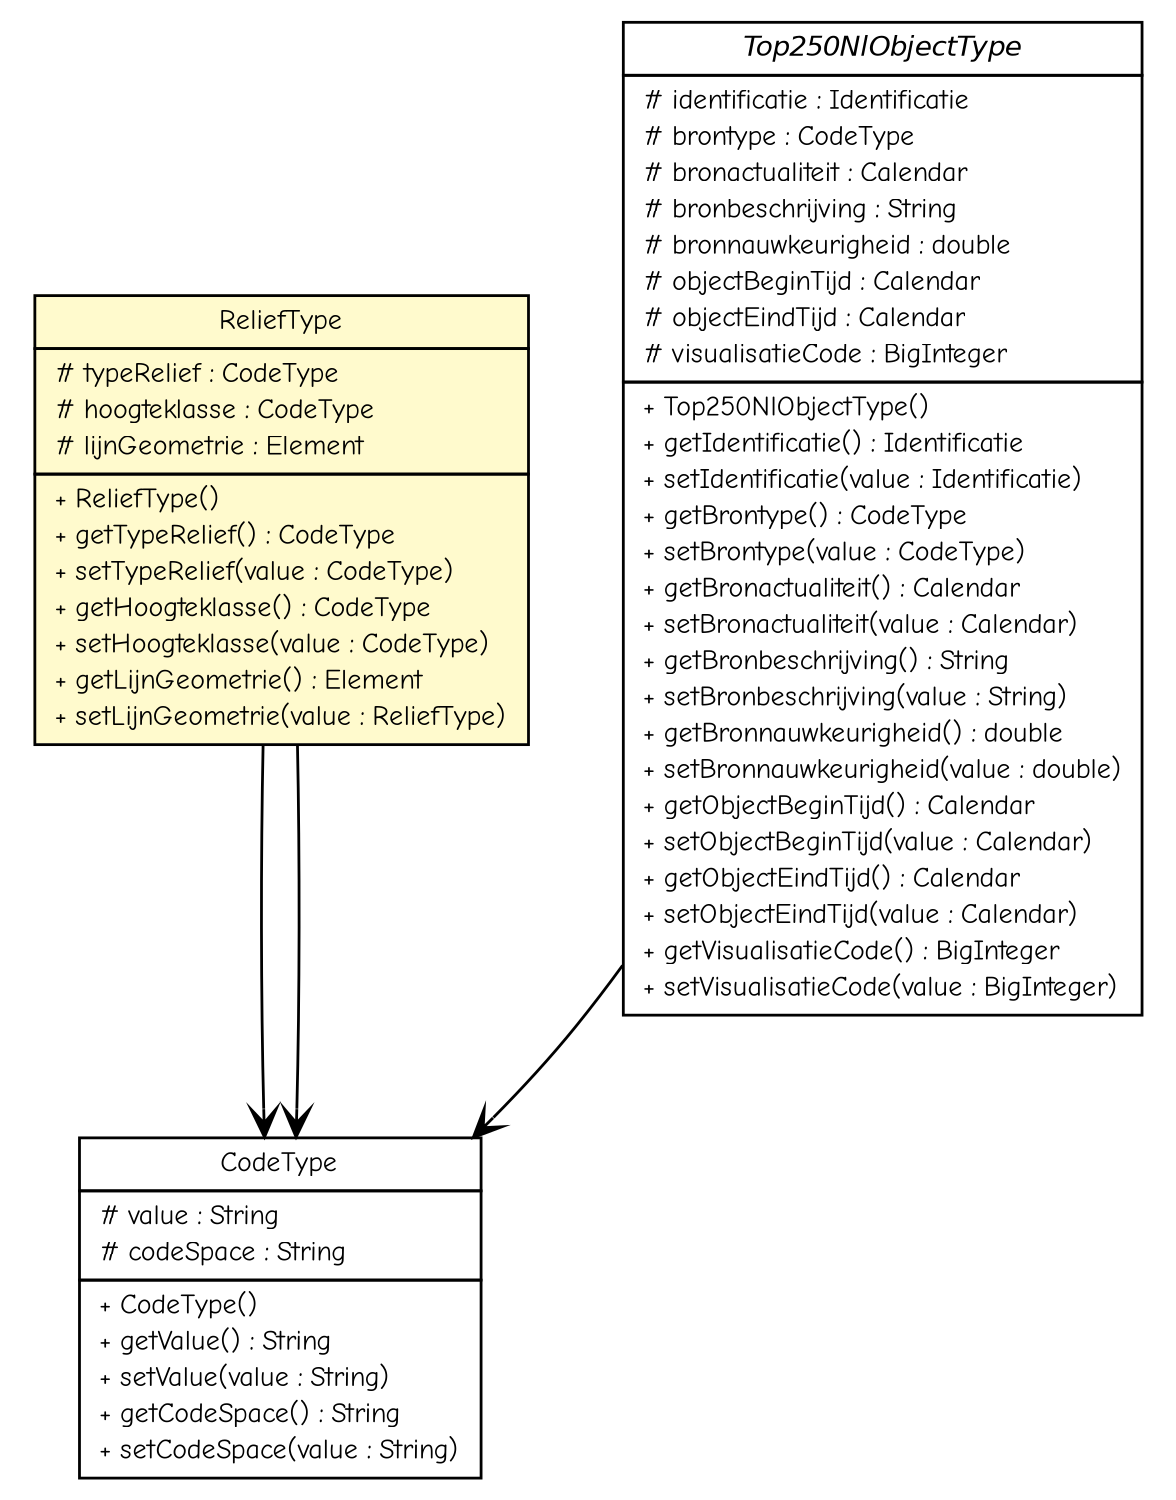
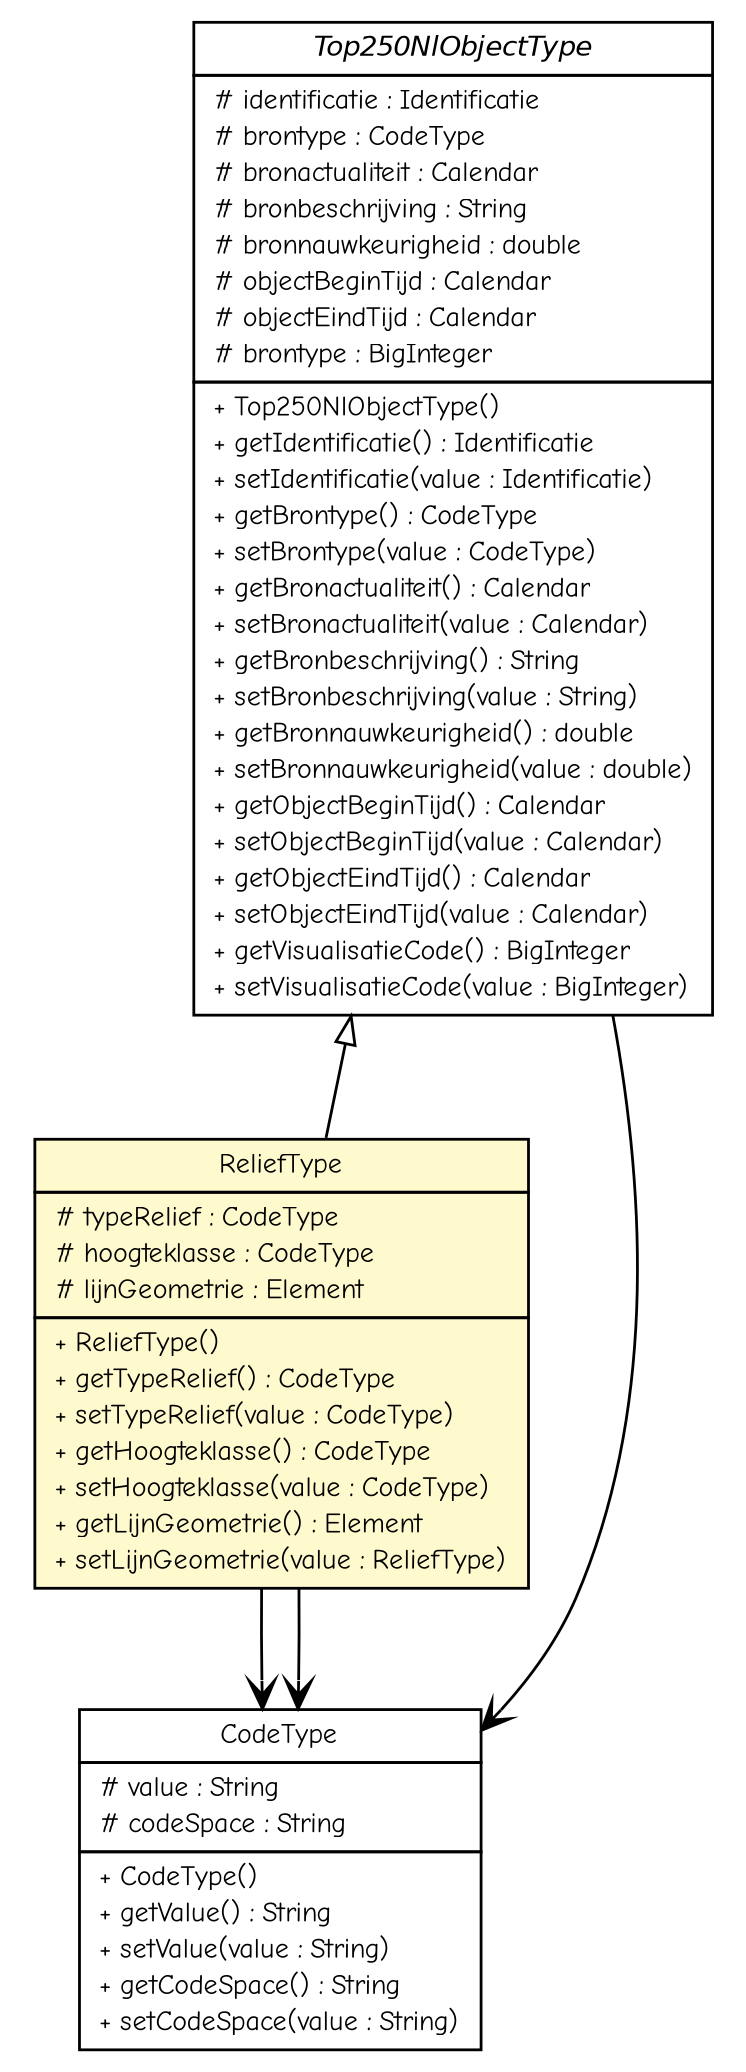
  digraph {
    fontname="Comic Neue"
    nodesep=0.25
    ranksep=0.5
    node [fontcolor=black fontname="Comic Neue" fontsize=10.0 shape=plaintext]
    edge [arrowhead=open color=black fontcolor=black fontname="Comic Neue" fontsize=10.0 headport=p labelfontname=Helvetica labelfontsize=10 tailport=p]
    n1 [label=<<table title="nl.b3p.topnl.top250nl.ReliefType" border="0" cellborder="1" cellspacing="0" cellpadding="2" port="p" bgcolor="lemonChiffon" href="./ReliefType.html"> 		<tr><td><table border="0" cellspacing="0" cellpadding="1"> <tr><td align="center" balign="center"> ReliefType </td></tr> 		</table></td></tr> 		<tr><td><table border="0" cellspacing="0" cellpadding="1"> <tr><td align="left" balign="left"> # typeRelief : CodeType </td></tr> <tr><td align="left" balign="left"> # hoogteklasse : CodeType </td></tr> <tr><td align="left" balign="left"> # lijnGeometrie : Element </td></tr> 		</table></td></tr> 		<tr><td><table border="0" cellspacing="0" cellpadding="1"> <tr><td align="left" balign="left"> + ReliefType() </td></tr> <tr><td align="left" balign="left"> + getTypeRelief() : CodeType </td></tr> <tr><td align="left" balign="left"> + setTypeRelief(value : CodeType) </td></tr> <tr><td align="left" balign="left"> + getHoogteklasse() : CodeType </td></tr> <tr><td align="left" balign="left"> + setHoogteklasse(value : CodeType) </td></tr> <tr><td align="left" balign="left"> + getLijnGeometrie() : Element </td></tr> <tr><td align="left" balign="left"> + setLijnGeometrie(value : ReliefType) </td></tr> 		</table></td></tr> 		</table>>]
    n2 [label=<<table title="nl.b3p.topnl.top250nl.CodeType" border="0" cellborder="1" cellspacing="0" cellpadding="2" port="p" href="./CodeType.html"> 		<tr><td><table border="0" cellspacing="0" cellpadding="1"> <tr><td align="center" balign="center"> CodeType </td></tr> 		</table></td></tr> 		<tr><td><table border="0" cellspacing="0" cellpadding="1"> <tr><td align="left" balign="left"> # value : String </td></tr> <tr><td align="left" balign="left"> # codeSpace : String </td></tr> 		</table></td></tr> 		<tr><td><table border="0" cellspacing="0" cellpadding="1"> <tr><td align="left" balign="left"> + CodeType() </td></tr> <tr><td align="left" balign="left"> + getValue() : String </td></tr> <tr><td align="left" balign="left"> + setValue(value : String) </td></tr> <tr><td align="left" balign="left"> + getCodeSpace() : String </td></tr> <tr><td align="left" balign="left"> + setCodeSpace(value : String) </td></tr> 		</table></td></tr> 		</table>>]
-   n3 [label=<<table title="nl.b3p.topnl.top250nl.Top250NlObjectType" border="0" cellborder="1" cellspacing="0" cellpadding="2" port="p" href="./Top250NlObjectType.html"> 		<tr><td><table border="0" cellspacing="0" cellpadding="1"> <tr><td align="center" balign="center"><font face="Helvetica-Oblique"> Top250NlObjectType </font></td></tr> 		</table></td></tr> 		<tr><td><table border="0" cellspacing="0" cellpadding="1"> <tr><td align="left" balign="left"> # identificatie : Identificatie </td></tr> <tr><td align="left" balign="left"> # brontype : CodeType </td></tr> <tr><td align="left" balign="left"> # bronactualiteit : Calendar </td></tr> <tr><td align="left" balign="left"> # bronbeschrijving : String </td></tr> <tr><td align="left" balign="left"> # bronnauwkeurigheid : double </td></tr> <tr><td align="left" balign="left"> # objectBeginTijd : Calendar </td></tr> <tr><td align="left" balign="left"> # objectEindTijd : Calendar </td></tr> <tr><td align="left" balign="left"> # visualisatieCode : BigInteger </td></tr> 		</table></td></tr> 		<tr><td><table border="0" cellspacing="0" cellpadding="1"> <tr><td align="left" balign="left"> + Top250NlObjectType() </td></tr> <tr><td align="left" balign="left"> + getIdentificatie() : Identificatie </td></tr> <tr><td align="left" balign="left"> + setIdentificatie(value : Identificatie) </td></tr> <tr><td align="left" balign="left"> + getBrontype() : CodeType </td></tr> <tr><td align="left" balign="left"> + setBrontype(value : CodeType) </td></tr> <tr><td align="left" balign="left"> + getBronactualiteit() : Calendar </td></tr> <tr><td align="left" balign="left"> + setBronactualiteit(value : Calendar) </td></tr> <tr><td align="left" balign="left"> + getBronbeschrijving() : String </td></tr> <tr><td align="left" balign="left"> + setBronbeschrijving(value : String) </td></tr> <tr><td align="left" balign="left"> + getBronnauwkeurigheid() : double </td></tr> <tr><td align="left" balign="left"> + setBronnauwkeurigheid(value : double) </td></tr> <tr><td align="left" balign="left"> + getObjectBeginTijd() : Calendar </td></tr> <tr><td align="left" balign="left"> + setObjectBeginTijd(value : Calendar) </td></tr> <tr><td align="left" balign="left"> + getObjectEindTijd() : Calendar </td></tr> <tr><td align="left" balign="left"> + setObjectEindTijd(value : Calendar) </td></tr> <tr><td align="left" balign="left"> + getVisualisatieCode() : BigInteger </td></tr> <tr><td align="left" balign="left"> + setVisualisatieCode(value : BigInteger) </td></tr> 		</table></td></tr> 		</table>>]
+   n3 [label=<<table title="nl.b3p.topnl.top250nl.Top250NlObjectType" border="0" cellborder="1" cellspacing="0" cellpadding="2" port="p" href="./Top250NlObjectType.html"> 		<tr><td><table border="0" cellspacing="0" cellpadding="1"> <tr><td align="center" balign="center"><font face="Helvetica-Oblique"> Top250NlObjectType </font></td></tr> 		</table></td></tr> 		<tr><td><table border="0" cellspacing="0" cellpadding="1"> <tr><td align="left" balign="left"> # identificatie : Identificatie </td></tr> <tr><td align="left" balign="left"> # brontype : CodeType </td></tr> <tr><td align="left" balign="left"> # bronactualiteit : Calendar </td></tr> <tr><td align="left" balign="left"> # bronbeschrijving : String </td></tr> <tr><td align="left" balign="left"> # bronnauwkeurigheid : double </td></tr> <tr><td align="left" balign="left"> # objectBeginTijd : Calendar </td></tr> <tr><td align="left" balign="left"> # objectEindTijd : Calendar </td></tr> <tr><td align="left" balign="left"> # brontype : BigInteger </td></tr> 		</table></td></tr> 		<tr><td><table border="0" cellspacing="0" cellpadding="1"> <tr><td align="left" balign="left"> + Top250NlObjectType() </td></tr> <tr><td align="left" balign="left"> + getIdentificatie() : Identificatie </td></tr> <tr><td align="left" balign="left"> + setIdentificatie(value : Identificatie) </td></tr> <tr><td align="left" balign="left"> + getBrontype() : CodeType </td></tr> <tr><td align="left" balign="left"> + setBrontype(value : CodeType) </td></tr> <tr><td align="left" balign="left"> + getBronactualiteit() : Calendar </td></tr> <tr><td align="left" balign="left"> + setBronactualiteit(value : Calendar) </td></tr> <tr><td align="left" balign="left"> + getBronbeschrijving() : String </td></tr> <tr><td align="left" balign="left"> + setBronbeschrijving(value : String) </td></tr> <tr><td align="left" balign="left"> + getBronnauwkeurigheid() : double </td></tr> <tr><td align="left" balign="left"> + setBronnauwkeurigheid(value : double) </td></tr> <tr><td align="left" balign="left"> + getObjectBeginTijd() : Calendar </td></tr> <tr><td align="left" balign="left"> + setObjectBeginTijd(value : Calendar) </td></tr> <tr><td align="left" balign="left"> + getObjectEindTijd() : Calendar </td></tr> <tr><td align="left" balign="left"> + setObjectEindTijd(value : Calendar) </td></tr> <tr><td align="left" balign="left"> + getVisualisatieCode() : BigInteger </td></tr> <tr><td align="left" balign="left"> + setVisualisatieCode(value : BigInteger) </td></tr> 		</table></td></tr> 		</table>>]
    n1 -> n2
    n1 -> n2
+   n3 -> n1 [arrowtail=empty dir=back fontsize=10 arrowhead="" color="" fontcolor=""]
    n3 -> n2
  }
